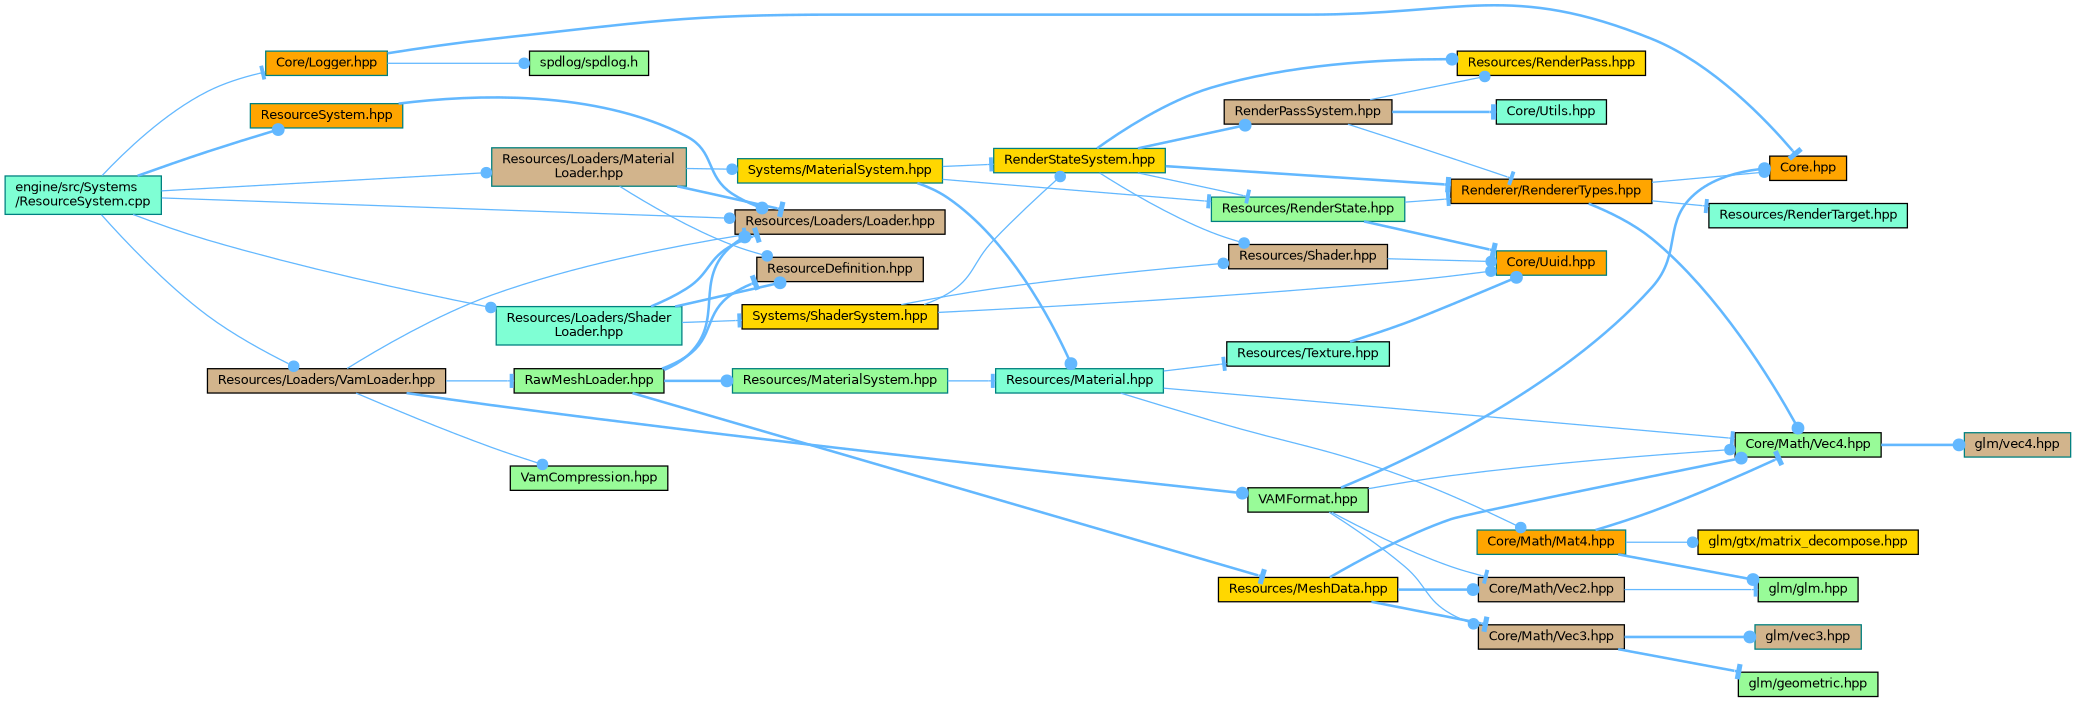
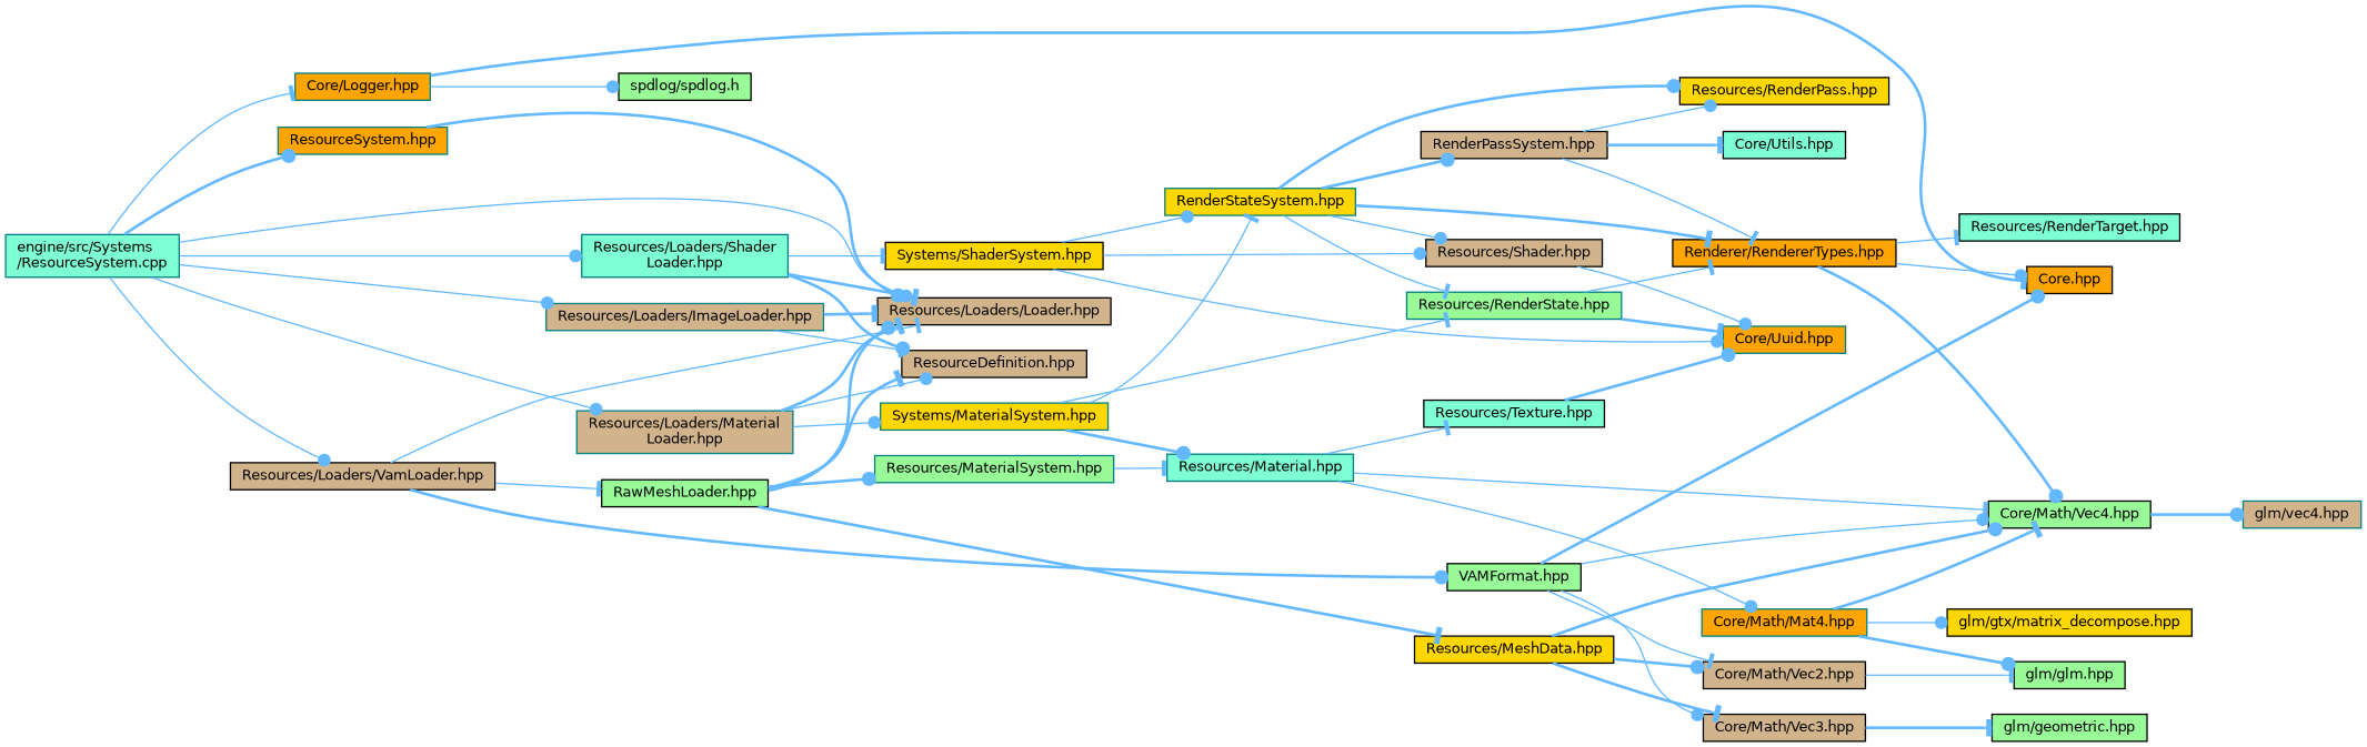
  digraph {
    rankdir=LR
    node [color=black fillcolor=tan fontname=Helvetica fontsize=10 shape=box style=filled]
    edge [arrowhead=dot color=steelblue1 fontname=Helvetica fontsize=10 labelfontname=Helvetica labelfontsize=10 style=solid]
    n1 [color=teal fillcolor=aquamarine fontcolor=black height=0.2 label="engine/src/Systems\l/ResourceSystem.cpp" width=0.4]
    n2 [color=teal fillcolor=orange height=0.2 label="ResourceSystem.hpp" width=0.4]
    n3 [height=0.2 label="Resources/Loaders/Loader.hpp" width=0.4]
    n4 [color=teal fillcolor=orange height=0.2 label="Core/Logger.hpp" width=0.4]
+   n5 [color=teal height=0.2 label="Resources/Loaders/ImageLoader.hpp" width=0.4]
    n6 [color=teal height=0.2 label="Resources/Loaders/Material\lLoader.hpp" width=0.4]
    n7 [color=teal fillcolor=aquamarine height=0.2 label="Resources/Loaders/Shader\lLoader.hpp" width=0.4]
    n8 [height=0.2 label="Resources/Loaders/VamLoader.hpp" width=0.4]
    n9 [fillcolor=palegreen height=0.2 label="spdlog/spdlog.h" width=0.4]
    n10 [fillcolor=orange height=0.2 label="Core.hpp" width=0.4]
    n11 [height=0.2 label="ResourceDefinition.hpp" width=0.4]
    n12 [color=teal fillcolor=gold height=0.2 label="Systems/MaterialSystem.hpp" width=0.4]
    n13 [fillcolor=gold height=0.2 label="Systems/ShaderSystem.hpp" width=0.4]
    n14 [fillcolor=palegreen height=0.2 label="RawMeshLoader.hpp" width=0.4]
-   n15 [fillcolor=palegreen height=0.2 label="VamCompression.hpp" width=0.4]
    n16 [fillcolor=palegreen height=0.2 label="VAMFormat.hpp" width=0.4]
    n17 [color=teal fillcolor=gold height=0.2 label="RenderStateSystem.hpp" width=0.4]
    n18 [color=teal fillcolor=palegreen height=0.2 label="Resources/RenderState.hpp" width=0.4]
    n19 [color=teal fillcolor=aquamarine height=0.2 label="Resources/Material.hpp" width=0.4]
    n20 [height=0.2 label="RenderPassSystem.hpp" width=0.4]
    n21 [fillcolor=orange height=0.2 label="Renderer/RendererTypes.hpp" width=0.4]
    n22 [fillcolor=gold height=0.2 label="Resources/RenderPass.hpp" width=0.4]
    n23 [height=0.2 label="Resources/Shader.hpp" width=0.4]
    n24 [color=teal fillcolor=orange height=0.2 label="Core/Uuid.hpp" width=0.4]
    n25 [fillcolor=palegreen height=0.2 label="Core/Math/Vec4.hpp" width=0.4]
    n26 [color=teal fillcolor=orange height=0.2 label="Core/Math/Mat4.hpp" width=0.4]
    n27 [fillcolor=aquamarine height=0.2 label="Resources/Texture.hpp" width=0.4]
    n28 [fillcolor=aquamarine height=0.2 label="Core/Utils.hpp" width=0.4]
    n29 [fillcolor=aquamarine height=0.2 label="Resources/RenderTarget.hpp" width=0.4]
    n30 [color=teal height=0.2 label="glm/vec4.hpp" width=0.4]
    n31 [fillcolor=palegreen height=0.2 label="glm/glm.hpp" width=0.4]
    n32 [fillcolor=gold height=0.2 label="glm/gtx/matrix_decompose.hpp" width=0.4]
    n33 [fillcolor=gold height=0.2 label="Resources/MeshData.hpp" width=0.4]
    n34 [color=teal fillcolor=palegreen height=0.2 label="Resources/MaterialSystem.hpp" width=0.4]
    n35 [height=0.2 label="Core/Math/Vec2.hpp" width=0.4]
    n36 [height=0.2 label="Core/Math/Vec3.hpp" width=0.4]
    n37 [fillcolor=palegreen height=0.2 label="glm/geometric.hpp" width=0.4]
-   n38 [color=teal height=0.2 label="glm/vec3.hpp" width=0.4]
    n1 -> n2 [style=bold]
    n1 -> n3
    n1 -> n4 [arrowhead=tee]
+   n1 -> n5
    n1 -> n6
    n1 -> n7
    n1 -> n8
    n2 -> n3 [style=bold]
    n4 -> n9
    n4 -> n10 [arrowhead=tee style=bold]
+   n5 -> n3 [arrowhead=tee style=bold]
+   n5 -> n11 [arrowhead=tee]
    n6 -> n3 [arrowhead=tee style=bold]
    n6 -> n11
    n6 -> n12
    n7 -> n3 [arrowhead=tee style=bold]
    n7 -> n11 [style=bold]
    n7 -> n13 [arrowhead=tee]
    n8 -> n3 [arrowhead=tee]
    n8 -> n14 [arrowhead=tee]
-   n8 -> n15
    n8 -> n16 [style=bold]
    n12 -> n17 [arrowhead=tee]
    n12 -> n18 [arrowhead=tee]
    n12 -> n19 [style=bold]
    n13 -> n17
    n13 -> n23
    n13 -> n24
    n14 -> n3 [style=bold]
    n14 -> n11 [arrowhead=tee style=bold]
    n14 -> n33 [arrowhead=tee style=bold]
    n14 -> n34 [style=bold]
    n16 -> n10 [style=bold]
    n16 -> n25
    n16 -> n35 [arrowhead=tee]
    n16 -> n36
    n17 -> n18 [arrowhead=tee]
    n17 -> n20 [style=bold]
    n17 -> n21 [arrowhead=tee style=bold]
    n17 -> n22 [style=bold]
    n17 -> n23
    n18 -> n21 [arrowhead=tee]
    n18 -> n24 [arrowhead=tee style=bold]
    n19 -> n25 [arrowhead=tee]
    n19 -> n26
    n19 -> n27 [arrowhead=tee]
    n20 -> n21 [arrowhead=tee]
    n20 -> n22
    n20 -> n28 [arrowhead=tee style=bold]
    n21 -> n10
    n21 -> n25 [style=bold]
    n21 -> n29 [arrowhead=tee]
    n23 -> n24
    n25 -> n30 [style=bold]
    n26 -> n25 [arrowhead=tee style=bold]
    n26 -> n31 [style=bold]
    n26 -> n32
    n27 -> n24 [style=bold]
    n33 -> n25 [style=bold]
    n33 -> n35 [style=bold]
    n33 -> n36 [arrowhead=tee style=bold]
    n34 -> n19 [arrowhead=tee]
    n35 -> n31 [arrowhead=tee]
    n36 -> n37 [arrowhead=tee style=bold]
-   n36 -> n38 [style=bold]
  }
